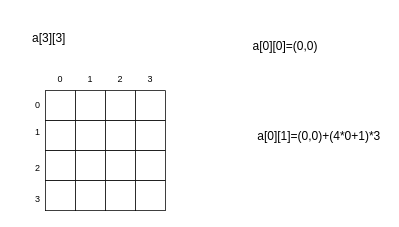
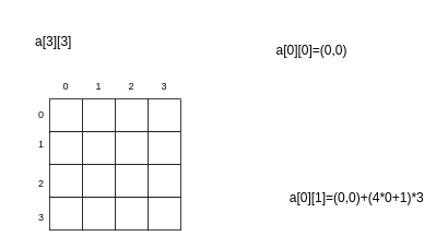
  <mxCell id="0" />
  <mxCell id="1" parent="0" />
  <mxCell id="2" value="" style="rounded=0;whiteSpace=wrap;html=1;" vertex="1" parent="1"><mxGeometry x="60" y="120" width="40" height="40" as="geometry" /></mxCell>
  <mxCell id="3" value="" style="rounded=0;whiteSpace=wrap;html=1;" vertex="1" parent="1"><mxGeometry x="100" y="120" width="40" height="40" as="geometry" /></mxCell>
  <mxCell id="4" value="" style="rounded=0;whiteSpace=wrap;html=1;" vertex="1" parent="1"><mxGeometry x="140" y="120" width="40" height="40" as="geometry" /></mxCell>
  <mxCell id="5" value="" style="rounded=0;whiteSpace=wrap;html=1;" vertex="1" parent="1"><mxGeometry x="180" y="120" width="40" height="40" as="geometry" /></mxCell>
  <mxCell id="6" value="" style="rounded=0;whiteSpace=wrap;html=1;" vertex="1" parent="1"><mxGeometry x="60" y="160" width="40" height="40" as="geometry" /></mxCell>
  <mxCell id="7" value="" style="rounded=0;whiteSpace=wrap;html=1;" vertex="1" parent="1"><mxGeometry x="100" y="160" width="40" height="40" as="geometry" /></mxCell>
  <mxCell id="8" value="" style="rounded=0;whiteSpace=wrap;html=1;" vertex="1" parent="1"><mxGeometry x="140" y="160" width="40" height="40" as="geometry" /></mxCell>
  <mxCell id="9" value="" style="rounded=0;whiteSpace=wrap;html=1;" vertex="1" parent="1"><mxGeometry x="180" y="160" width="40" height="40" as="geometry" /></mxCell>
  <mxCell id="10" value="" style="rounded=0;whiteSpace=wrap;html=1;" vertex="1" parent="1"><mxGeometry x="60" y="200" width="40" height="40" as="geometry" /></mxCell>
  <mxCell id="11" value="" style="rounded=0;whiteSpace=wrap;html=1;" vertex="1" parent="1"><mxGeometry x="100" y="200" width="40" height="40" as="geometry" /></mxCell>
  <mxCell id="12" value="" style="rounded=0;whiteSpace=wrap;html=1;" vertex="1" parent="1"><mxGeometry x="140" y="200" width="40" height="40" as="geometry" /></mxCell>
  <mxCell id="13" value="" style="rounded=0;whiteSpace=wrap;html=1;" vertex="1" parent="1"><mxGeometry x="180" y="200" width="40" height="40" as="geometry" /></mxCell>
  <mxCell id="14" value="" style="rounded=0;whiteSpace=wrap;html=1;" vertex="1" parent="1"><mxGeometry x="60" y="240" width="40" height="40" as="geometry" /></mxCell>
  <mxCell id="15" value="" style="rounded=0;whiteSpace=wrap;html=1;" vertex="1" parent="1"><mxGeometry x="100" y="240" width="40" height="40" as="geometry" /></mxCell>
  <mxCell id="16" value="" style="rounded=0;whiteSpace=wrap;html=1;" vertex="1" parent="1"><mxGeometry x="140" y="240" width="40" height="40" as="geometry" /></mxCell>
  <mxCell id="17" value="" style="rounded=0;whiteSpace=wrap;html=1;" vertex="1" parent="1"><mxGeometry x="180" y="240" width="40" height="40" as="geometry" /></mxCell>
  <mxCell id="18" value="0" style="text;html=1;strokeColor=none;fillColor=none;align=center;verticalAlign=middle;whiteSpace=wrap;rounded=0;" vertex="1" parent="1"><mxGeometry x="50" y="90" width="60" height="30" as="geometry" /></mxCell>
  <mxCell id="19" value="1" style="text;html=1;strokeColor=none;fillColor=none;align=center;verticalAlign=middle;whiteSpace=wrap;rounded=0;" vertex="1" parent="1"><mxGeometry x="90" y="90" width="60" height="30" as="geometry" /></mxCell>
  <mxCell id="20" value="2" style="text;html=1;strokeColor=none;fillColor=none;align=center;verticalAlign=middle;whiteSpace=wrap;rounded=0;" vertex="1" parent="1"><mxGeometry x="130" y="90" width="60" height="30" as="geometry" /></mxCell>
  <mxCell id="21" value="3" style="text;html=1;strokeColor=none;fillColor=none;align=center;verticalAlign=middle;whiteSpace=wrap;rounded=0;" vertex="1" parent="1"><mxGeometry x="170" y="90" width="60" height="30" as="geometry" /></mxCell>
  <mxCell id="22" value="0" style="text;html=1;strokeColor=none;fillColor=none;align=center;verticalAlign=middle;whiteSpace=wrap;rounded=0;" vertex="1" parent="1"><mxGeometry x="20" y="125" width="60" height="30" as="geometry" /></mxCell>
  <mxCell id="23" value="1" style="text;html=1;strokeColor=none;fillColor=none;align=center;verticalAlign=middle;whiteSpace=wrap;rounded=0;" vertex="1" parent="1"><mxGeometry x="20" y="160" width="60" height="30" as="geometry" /></mxCell>
  <mxCell id="24" value="2" style="text;html=1;strokeColor=none;fillColor=none;align=center;verticalAlign=middle;whiteSpace=wrap;rounded=0;" vertex="1" parent="1"><mxGeometry x="20" y="205" width="60" height="35" as="geometry" /></mxCell>
  <mxCell id="25" value="3" style="text;html=1;strokeColor=none;fillColor=none;align=center;verticalAlign=middle;whiteSpace=wrap;rounded=0;" vertex="1" parent="1"><mxGeometry x="20" y="250" width="60" height="30" as="geometry" /></mxCell>
  <mxCell id="26" value="&lt;font style=&quot;font-size: 16px&quot;&gt;a[3][3]&lt;/font&gt;" style="text;html=1;strokeColor=none;fillColor=none;align=center;verticalAlign=middle;whiteSpace=wrap;rounded=0;" vertex="1" parent="1"><mxGeometry x="20" y="20" width="90" height="60" as="geometry" /></mxCell>
  <mxCell id="27" value="a[0][0]=(0,0)" style="text;html=1;strokeColor=none;fillColor=none;align=center;verticalAlign=middle;whiteSpace=wrap;rounded=0;fontSize=16;" vertex="1" parent="1"><mxGeometry x="295" y="45" width="170" height="30" as="geometry" /></mxCell>
- <mxCell id="28" value="a[0][1]=(0,0)+(4*0+1)*3" style="text;html=1;strokeColor=none;fillColor=none;align=center;verticalAlign=middle;whiteSpace=wrap;rounded=0;fontSize=16;" vertex="1" parent="1"><mxGeometry x="340" y="165" width="170" height="30" as="geometry" /></mxCell>
+ <mxCell id="28" value="a[0][1]=(0,0)+(4*0+1)*3" style="text;html=1;strokeColor=none;fillColor=none;align=center;verticalAlign=middle;whiteSpace=wrap;rounded=0;fontSize=16;" vertex="1" parent="1"><mxGeometry x="350" y="225" width="170" height="30" as="geometry" /></mxCell>
